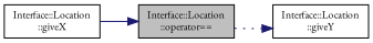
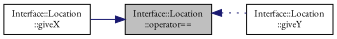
  digraph {
    fontname="EB Garamond"
    rankdir=LR
    node [color=black fillcolor=white fontname="EB Garamond" fontsize=10 shape=record style=filled]
    edge [color=midnightblue fontname="EB Garamond" fontsize=10 labelfontname=Helvetica labelfontsize=10]
    n1 [fillcolor=grey75 fontcolor=black height=0.2 label="Interface::Location\l::operator==" width=0.4]
    n2 [height=0.2 label="Interface::Location\l::giveY" width=0.4]
    n3 [height=0.2 label="Interface::Location\l::giveX" width=0.4]
-   n1 -> n2 [style=dotted]
+   n2 -> n1 [style=dotted]
    n3 -> n1 [style=solid]
  }
